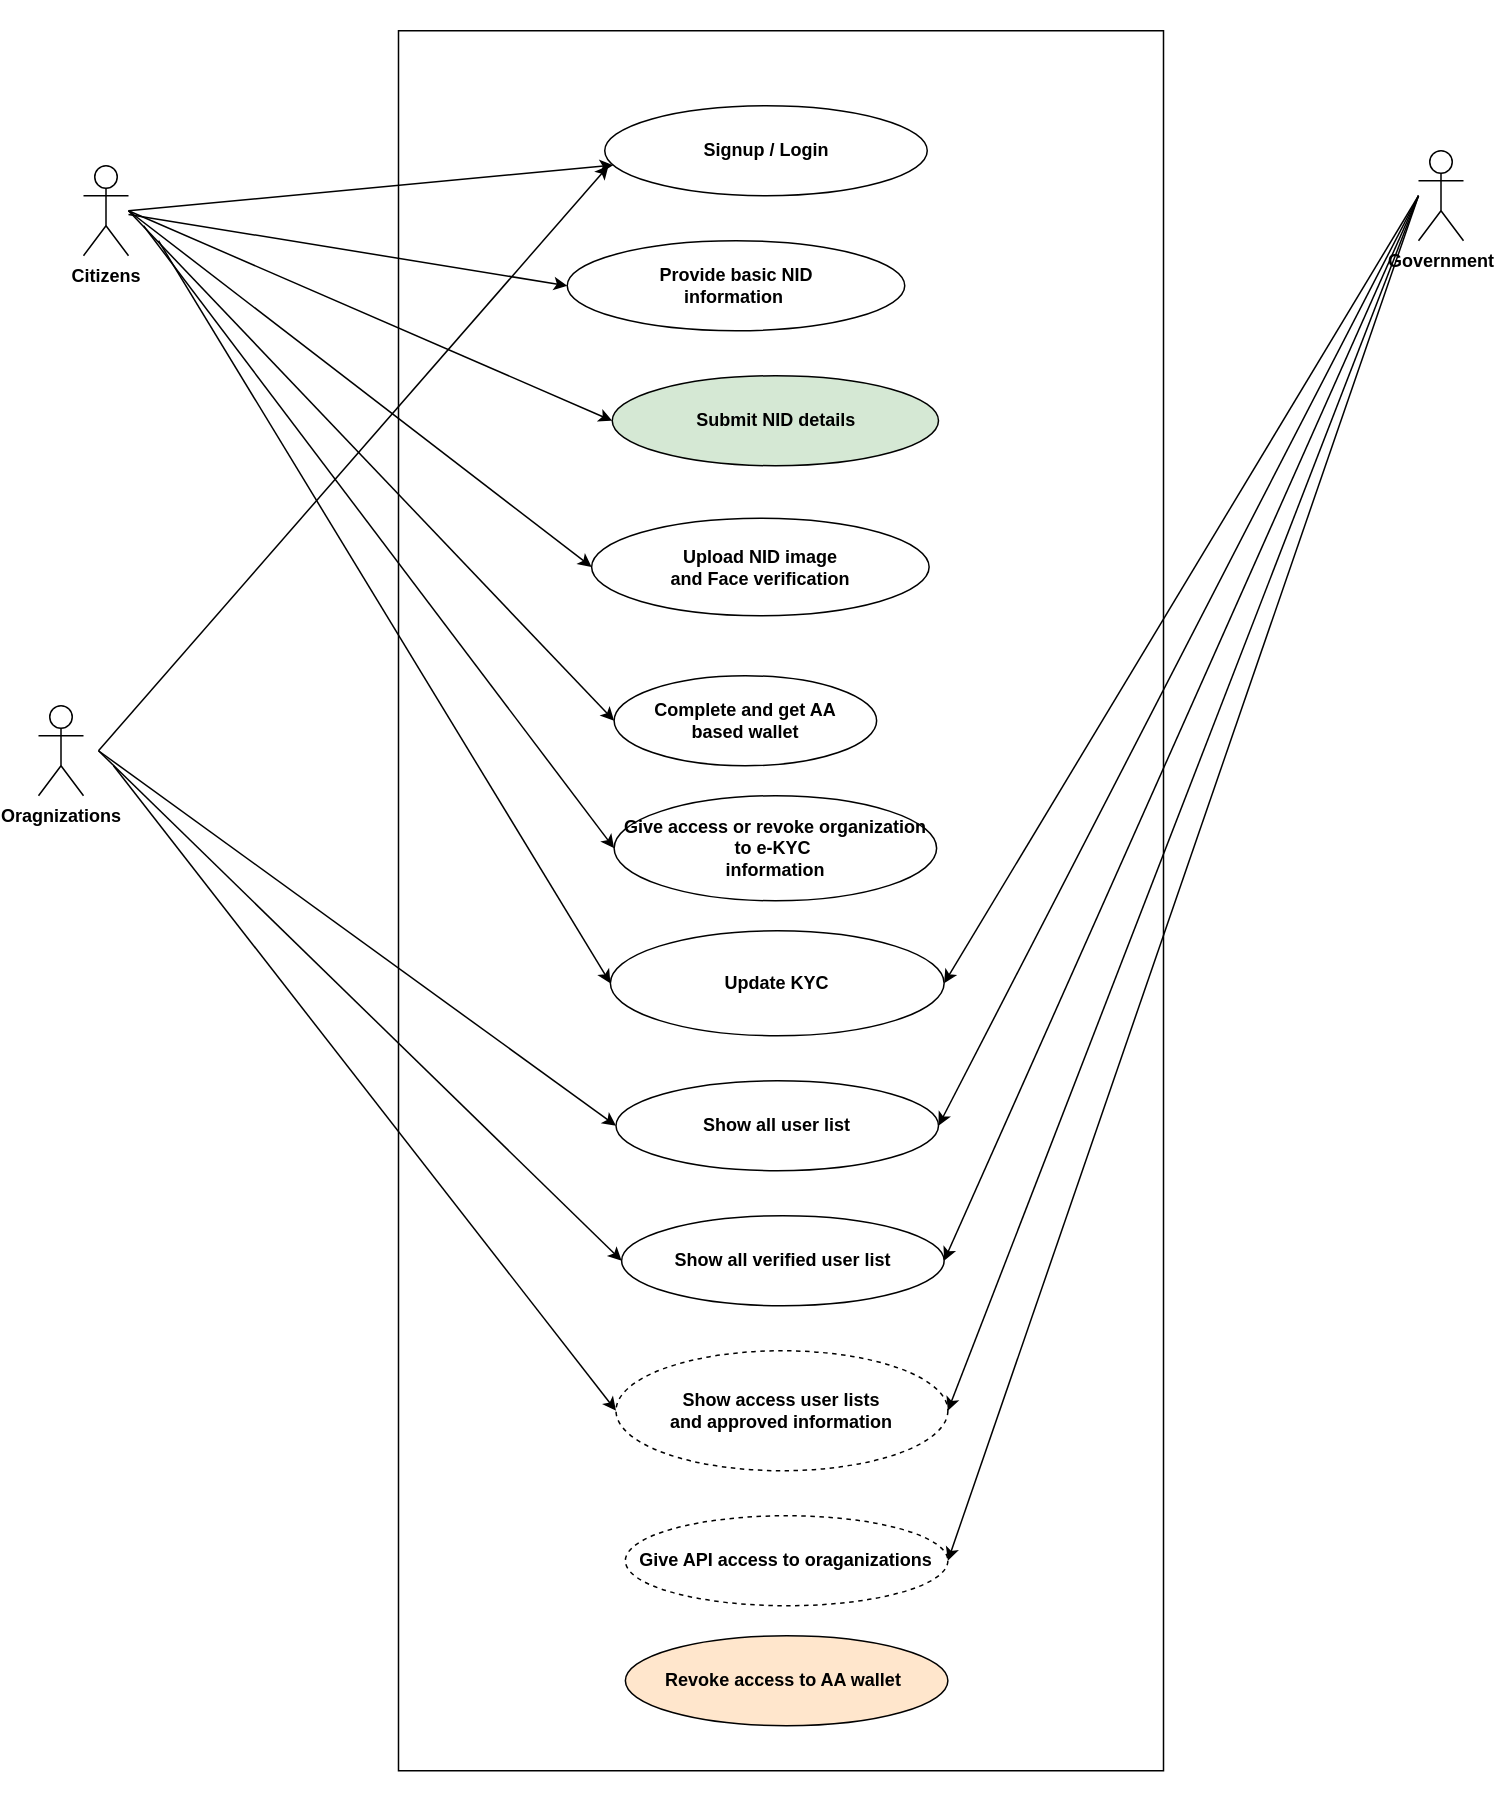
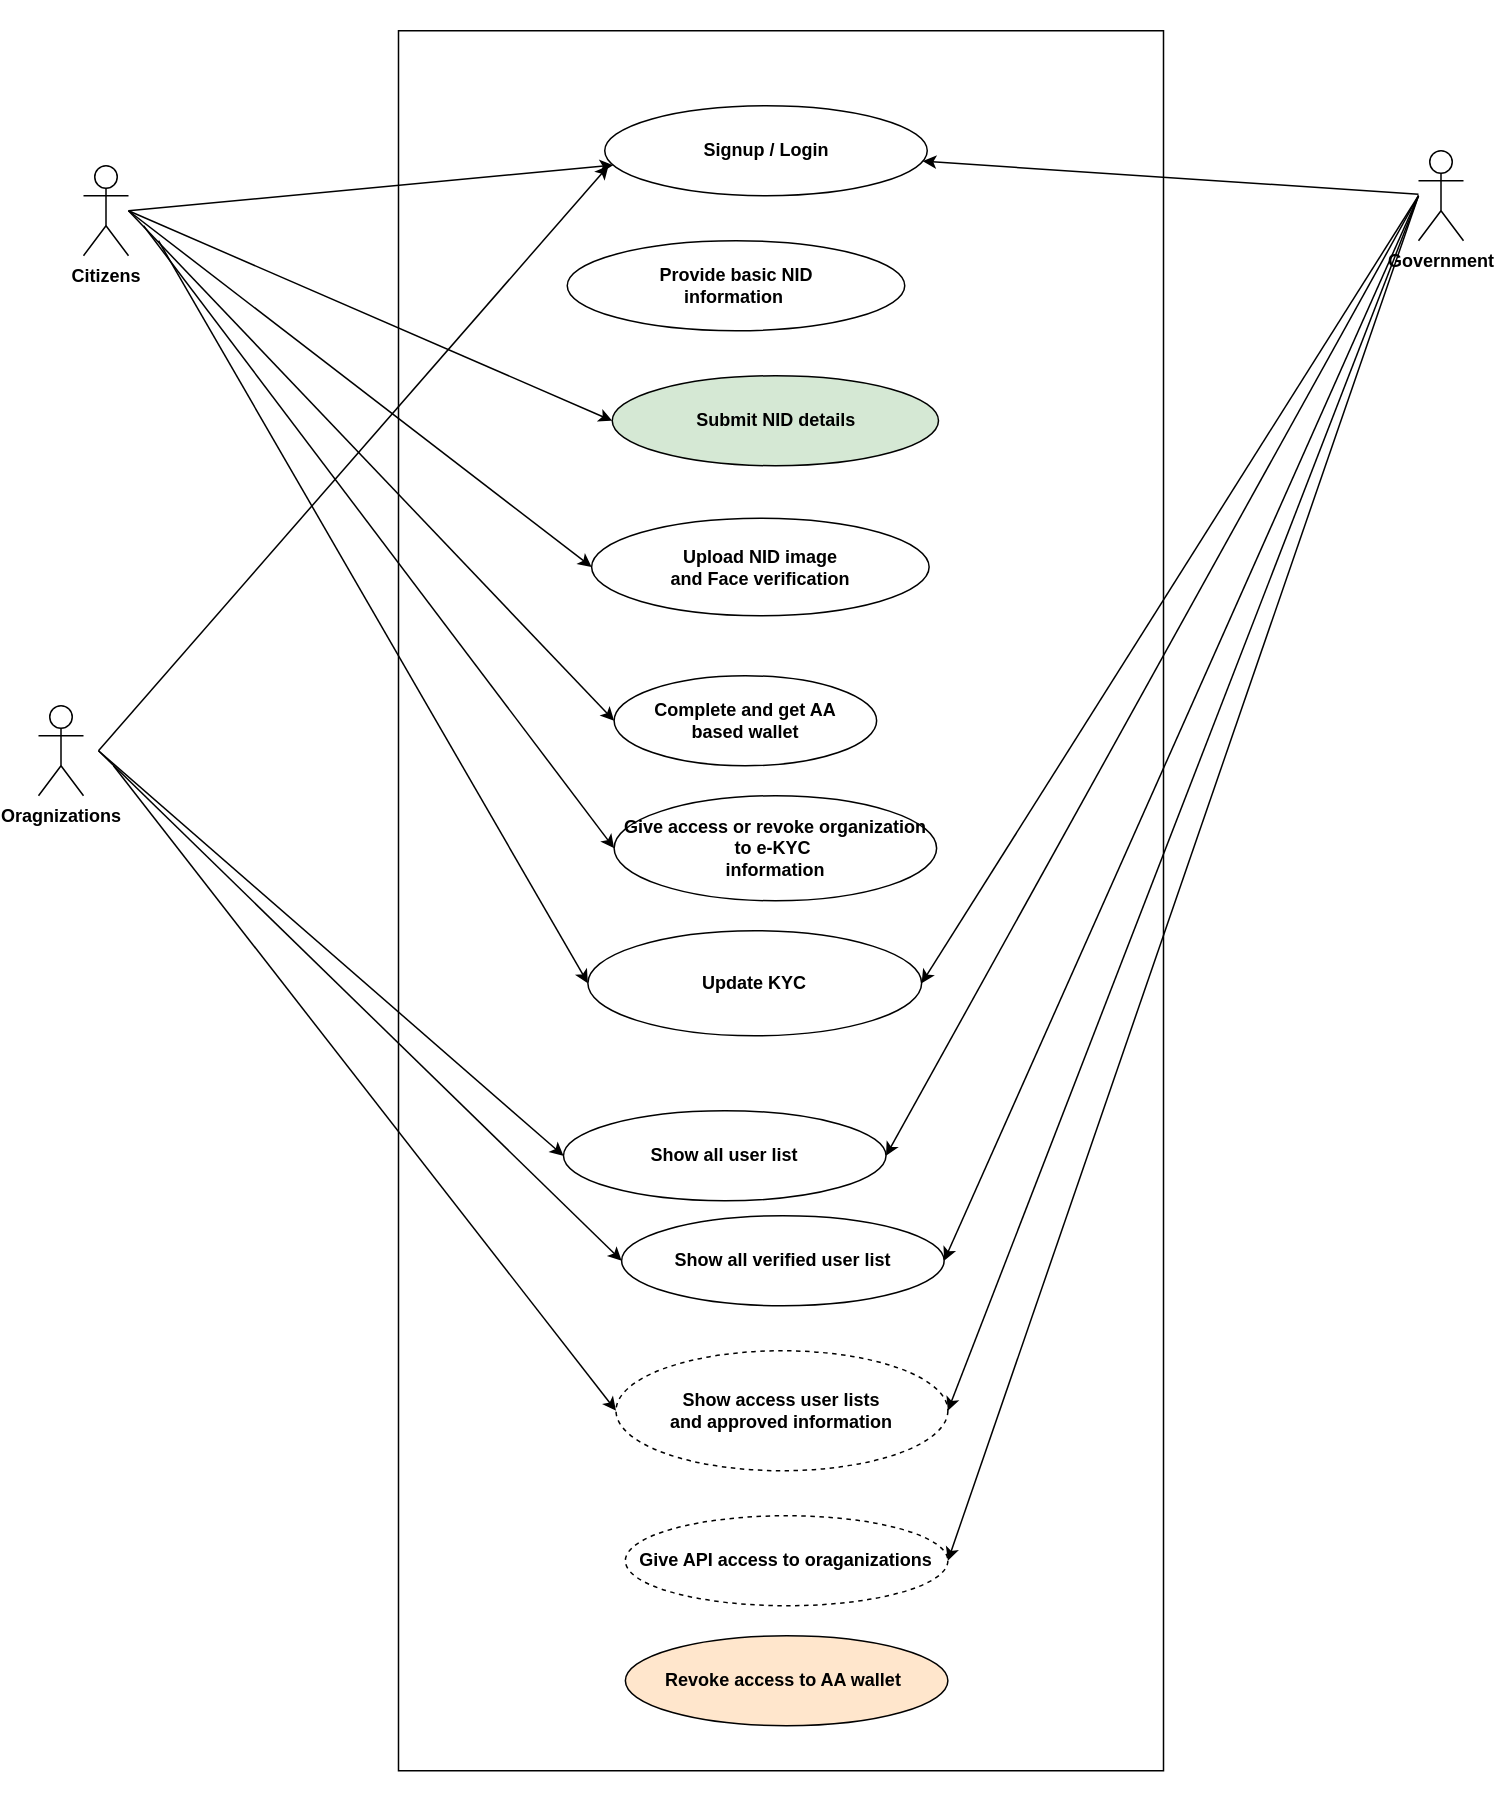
  <mxCell id="0" />
  <mxCell id="1" parent="0" />
  <mxCell id="2" value="" style="rounded=0;whiteSpace=wrap;html=1;" vertex="1" parent="1"><mxGeometry x="260" y="20" width="510" height="1160" as="geometry" /></mxCell>
  <mxCell id="3" value="Signup / Login" style="ellipse;whiteSpace=wrap;html=1;fontStyle=1" vertex="1" parent="1"><mxGeometry x="397.5" y="70" width="215" height="60" as="geometry" /></mxCell>
  <mxCell id="4" value="Provide basic NID&lt;div&gt;information&amp;nbsp;&lt;/div&gt;" style="ellipse;whiteSpace=wrap;html=1;fontStyle=1" vertex="1" parent="1"><mxGeometry x="372.5" y="160" width="225" height="60" as="geometry" /></mxCell>
  <mxCell id="5" value="Submit NID details" style="ellipse;whiteSpace=wrap;html=1;fontStyle=1;fillColor=#d5e8d4;" vertex="1" parent="1"><mxGeometry x="402.5" y="250" width="217.5" height="60" as="geometry" /></mxCell>
  <mxCell id="6" value="Citizens" style="shape=umlActor;verticalLabelPosition=bottom;verticalAlign=top;html=1;outlineConnect=0;fontStyle=1" vertex="1" parent="1"><mxGeometry x="50" y="110" width="30" height="60" as="geometry" /></mxCell>
  <mxCell id="7" value="Oragnizations" style="shape=umlActor;verticalLabelPosition=bottom;verticalAlign=top;html=1;outlineConnect=0;fontStyle=1" vertex="1" parent="1"><mxGeometry x="20" y="470" width="30" height="60" as="geometry" /></mxCell>
  <mxCell id="8" value="Government" style="shape=umlActor;verticalLabelPosition=bottom;verticalAlign=top;html=1;outlineConnect=0;fontStyle=1" vertex="1" parent="1"><mxGeometry x="940" y="100" width="30" height="60" as="geometry" /></mxCell>
  <mxCell id="9" value="Upload NID image&lt;div&gt;and Face verification&lt;/div&gt;" style="ellipse;whiteSpace=wrap;html=1;fontStyle=1" vertex="1" parent="1"><mxGeometry x="388.75" y="345" width="225" height="65" as="geometry" /></mxCell>
  <mxCell id="10" value="Complete and get AA&lt;div&gt;based wallet&lt;/div&gt;" style="ellipse;whiteSpace=wrap;html=1;fontStyle=1" vertex="1" parent="1"><mxGeometry x="403.75" y="450" width="175" height="60" as="geometry" /></mxCell>
  <mxCell id="11" value="Give access or revoke organization to e-KYC&amp;nbsp;&lt;div&gt;information&lt;/div&gt;" style="ellipse;whiteSpace=wrap;html=1;fontStyle=1" vertex="1" parent="1"><mxGeometry x="403.75" y="530" width="215" height="70" as="geometry" /></mxCell>
- <mxCell id="12" value="Update KYC" style="ellipse;whiteSpace=wrap;html=1;fontStyle=1" vertex="1" parent="1"><mxGeometry x="401.25" y="620" width="222.5" height="70" as="geometry" /></mxCell>
- <mxCell id="13" value="Show all user list" style="ellipse;whiteSpace=wrap;html=1;fontStyle=1" vertex="1" parent="1"><mxGeometry x="405" y="720" width="215" height="60" as="geometry" /></mxCell>
+ <mxCell id="12" value="Update KYC" style="ellipse;whiteSpace=wrap;html=1;fontStyle=1" vertex="1" parent="1"><mxGeometry x="386.25" y="620" width="222.5" height="70" as="geometry" /></mxCell>
+ <mxCell id="13" value="Show all user list" style="ellipse;whiteSpace=wrap;html=1;fontStyle=1" vertex="1" parent="1"><mxGeometry x="370" y="740" width="215" height="60" as="geometry" /></mxCell>
  <mxCell id="14" value="Show all verified user list" style="ellipse;whiteSpace=wrap;html=1;fontStyle=1" vertex="1" parent="1"><mxGeometry x="408.75" y="810" width="215" height="60" as="geometry" /></mxCell>
  <mxCell id="15" value="Show access user lists&lt;div&gt;and approved information&lt;/div&gt;" style="ellipse;whiteSpace=wrap;html=1;fontStyle=1;dashed=1;" vertex="1" parent="1"><mxGeometry x="405" y="900" width="221.25" height="80" as="geometry" /></mxCell>
- <mxCell id="16" value="" style="endArrow=classic;html=1;rounded=0;entryX=0;entryY=0.5;entryDx=0;entryDy=0;" edge="1" parent="1" source="6" target="4"><mxGeometry width="50" height="50" relative="1" as="geometry"><mxPoint x="230" y="140" as="sourcePoint" /><mxPoint x="280" y="90" as="targetPoint" /></mxGeometry></mxCell>
  <mxCell id="17" value="" style="endArrow=classic;html=1;rounded=0;" edge="1" parent="1" target="3"><mxGeometry width="50" height="50" relative="1" as="geometry"><mxPoint x="80" y="140" as="sourcePoint" /><mxPoint x="280" y="90" as="targetPoint" /></mxGeometry></mxCell>
  <mxCell id="18" value="" style="endArrow=classic;html=1;rounded=0;entryX=0;entryY=0.5;entryDx=0;entryDy=0;" edge="1" parent="1" target="5"><mxGeometry width="50" height="50" relative="1" as="geometry"><mxPoint x="80" y="140" as="sourcePoint" /><mxPoint x="402" y="200" as="targetPoint" /></mxGeometry></mxCell>
  <mxCell id="19" value="" style="endArrow=classic;html=1;rounded=0;entryX=0;entryY=0.5;entryDx=0;entryDy=0;" edge="1" parent="1" target="9"><mxGeometry width="50" height="50" relative="1" as="geometry"><mxPoint x="80" y="140" as="sourcePoint" /><mxPoint x="412" y="290" as="targetPoint" /></mxGeometry></mxCell>
  <mxCell id="20" value="" style="endArrow=classic;html=1;rounded=0;entryX=0;entryY=0.5;entryDx=0;entryDy=0;" edge="1" parent="1" target="10"><mxGeometry width="50" height="50" relative="1" as="geometry"><mxPoint x="80" y="140" as="sourcePoint" /><mxPoint x="409" y="388" as="targetPoint" /></mxGeometry></mxCell>
  <mxCell id="21" value="" style="endArrow=classic;html=1;rounded=0;entryX=0;entryY=0.5;entryDx=0;entryDy=0;" edge="1" parent="1" target="11"><mxGeometry width="50" height="50" relative="1" as="geometry"><mxPoint x="90" y="150" as="sourcePoint" /><mxPoint x="414" y="490" as="targetPoint" /></mxGeometry></mxCell>
  <mxCell id="22" value="" style="endArrow=classic;html=1;rounded=0;entryX=0;entryY=0.5;entryDx=0;entryDy=0;" edge="1" parent="1" target="12"><mxGeometry width="50" height="50" relative="1" as="geometry"><mxPoint x="100" y="160" as="sourcePoint" /><mxPoint x="414" y="575" as="targetPoint" /></mxGeometry></mxCell>
  <mxCell id="23" value="" style="endArrow=classic;html=1;rounded=0;entryX=0;entryY=0.5;entryDx=0;entryDy=0;" edge="1" parent="1" target="13"><mxGeometry width="50" height="50" relative="1" as="geometry"><mxPoint x="60" y="500" as="sourcePoint" /><mxPoint x="240" y="500" as="targetPoint" /></mxGeometry></mxCell>
  <mxCell id="24" value="" style="endArrow=classic;html=1;rounded=0;entryX=0;entryY=0.5;entryDx=0;entryDy=0;" edge="1" parent="1"><mxGeometry width="50" height="50" relative="1" as="geometry"><mxPoint x="60" y="500" as="sourcePoint" /><mxPoint x="408.75" y="840" as="targetPoint" /></mxGeometry></mxCell>
  <mxCell id="25" value="" style="endArrow=classic;html=1;rounded=0;entryX=0;entryY=0.5;entryDx=0;entryDy=0;" edge="1" parent="1" target="15"><mxGeometry width="50" height="50" relative="1" as="geometry"><mxPoint x="70" y="510" as="sourcePoint" /><mxPoint x="418.75" y="850" as="targetPoint" /></mxGeometry></mxCell>
  <mxCell id="26" value="" style="endArrow=classic;html=1;rounded=0;" edge="1" parent="1"><mxGeometry width="50" height="50" relative="1" as="geometry"><mxPoint x="60" y="500" as="sourcePoint" /><mxPoint x="400" y="110" as="targetPoint" /></mxGeometry></mxCell>
+ <mxCell id="27" value="" style="endArrow=classic;html=1;rounded=0;" edge="1" parent="1" source="8" target="3"><mxGeometry width="50" height="50" relative="1" as="geometry"><mxPoint x="650" y="550" as="sourcePoint" /><mxPoint x="700" y="500" as="targetPoint" /></mxGeometry></mxCell>
  <mxCell id="28" value="" style="endArrow=classic;html=1;rounded=0;entryX=1;entryY=0.5;entryDx=0;entryDy=0;" edge="1" parent="1" target="13"><mxGeometry width="50" height="50" relative="1" as="geometry"><mxPoint x="940" y="130" as="sourcePoint" /><mxPoint x="700" y="500" as="targetPoint" /></mxGeometry></mxCell>
  <mxCell id="29" value="" style="endArrow=classic;html=1;rounded=0;entryX=1;entryY=0.5;entryDx=0;entryDy=0;" edge="1" parent="1" target="14"><mxGeometry width="50" height="50" relative="1" as="geometry"><mxPoint x="940" y="130" as="sourcePoint" /><mxPoint x="700" y="500" as="targetPoint" /></mxGeometry></mxCell>
  <mxCell id="30" value="" style="endArrow=classic;html=1;rounded=0;entryX=1;entryY=0.5;entryDx=0;entryDy=0;" edge="1" parent="1" target="15"><mxGeometry width="50" height="50" relative="1" as="geometry"><mxPoint x="940" y="130" as="sourcePoint" /><mxPoint x="700" y="500" as="targetPoint" /></mxGeometry></mxCell>
  <mxCell id="31" value="Give API access to oraganizations" style="ellipse;whiteSpace=wrap;html=1;fontStyle=1;dashed=1;" vertex="1" parent="1"><mxGeometry x="411.25" y="1010" width="215" height="60" as="geometry" /></mxCell>
  <mxCell id="32" value="" style="endArrow=classic;html=1;rounded=0;entryX=1;entryY=0.5;entryDx=0;entryDy=0;" edge="1" parent="1" target="31"><mxGeometry width="50" height="50" relative="1" as="geometry"><mxPoint x="940" y="130" as="sourcePoint" /><mxPoint x="700" y="750" as="targetPoint" /></mxGeometry></mxCell>
  <mxCell id="33" value="" style="endArrow=classic;html=1;rounded=0;entryX=1;entryY=0.5;entryDx=0;entryDy=0;" edge="1" parent="1" target="12"><mxGeometry width="50" height="50" relative="1" as="geometry"><mxPoint x="940" y="130" as="sourcePoint" /><mxPoint x="640" y="280" as="targetPoint" /></mxGeometry></mxCell>
  <mxCell id="34" value="Revoke access to AA wallet&amp;nbsp;" style="ellipse;whiteSpace=wrap;html=1;fontStyle=1;fillColor=#ffe6cc;" vertex="1" parent="1"><mxGeometry x="411.25" y="1090" width="215" height="60" as="geometry" /></mxCell>
